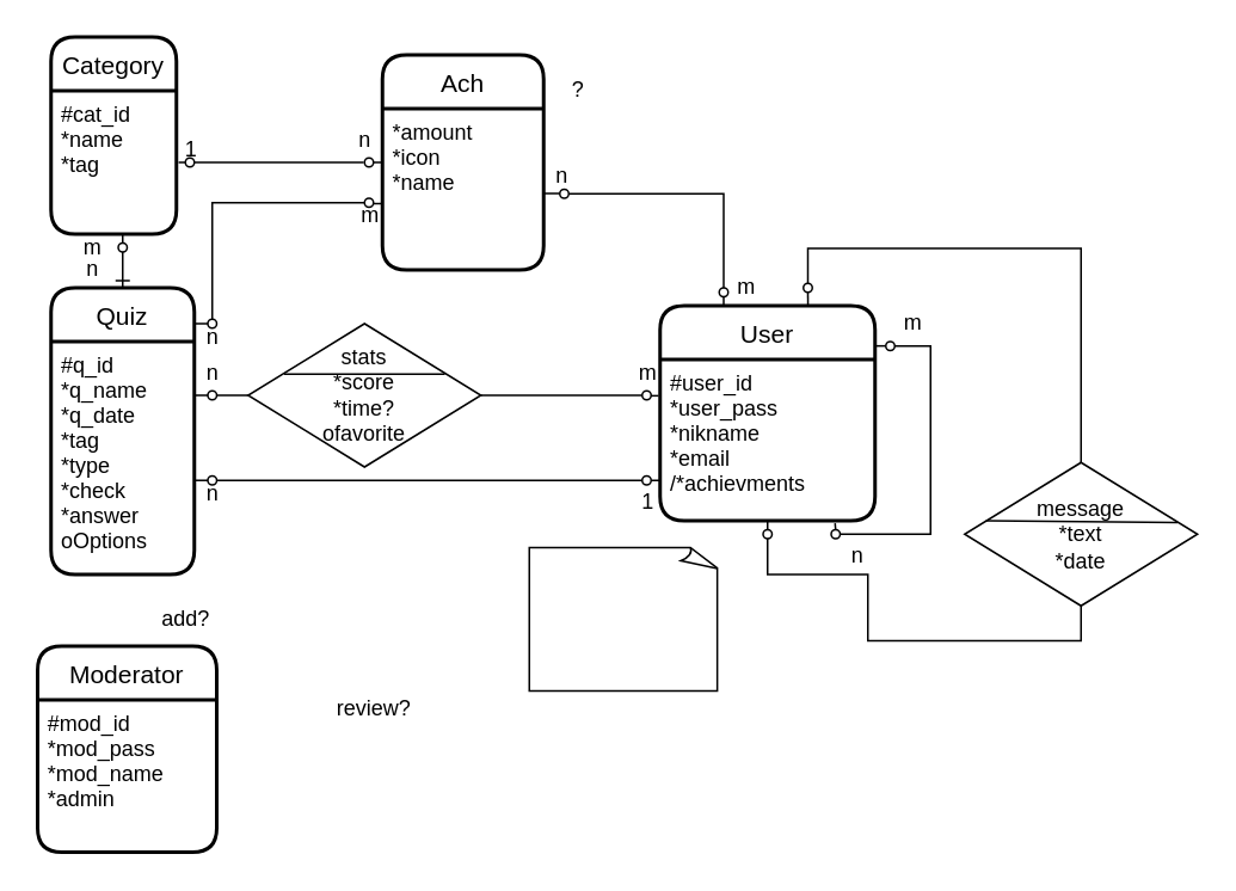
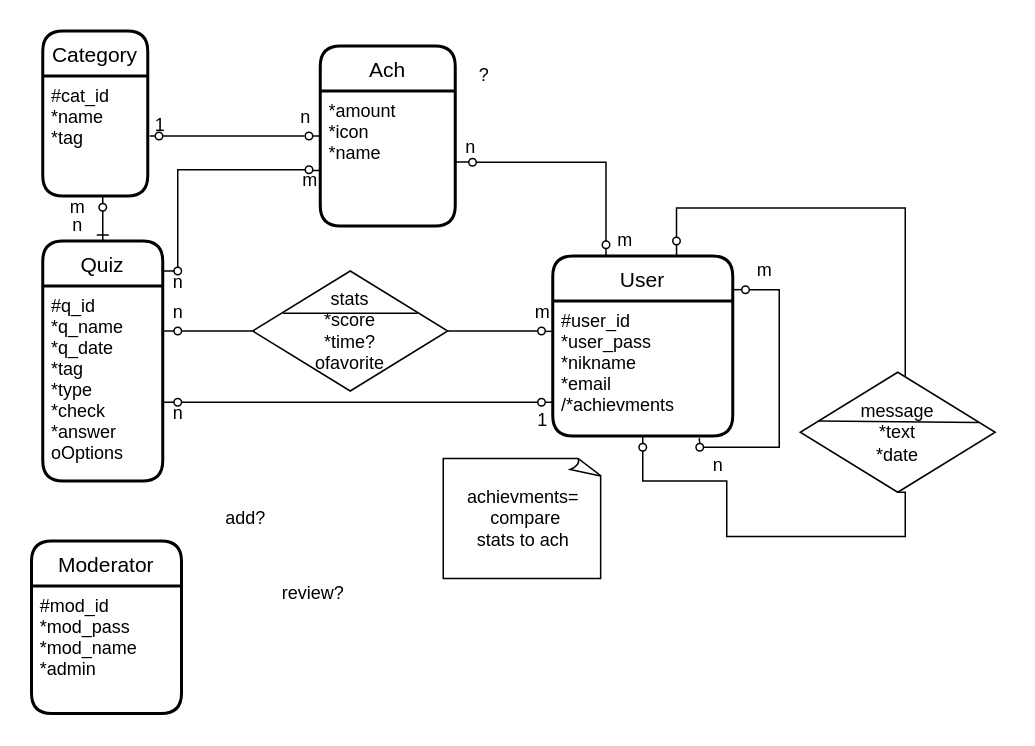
  <mxCell id="0" />
  <mxCell id="1" parent="0" />
  <mxCell id="2" style="edgeStyle=orthogonalEdgeStyle;rounded=0;orthogonalLoop=1;jettySize=auto;html=1;endArrow=none;endFill=0;entryX=1;entryY=0.5;entryDx=0;entryDy=0;" edge="1" parent="1" source="3" target="17"><mxGeometry relative="1" as="geometry"><mxPoint x="138" y="220" as="targetPoint" /><Array as="points" /></mxGeometry></mxCell>
- <mxCell id="3" value="stats&lt;br&gt;*score&lt;br&gt;*time?&lt;br&gt;ofavorite&lt;br&gt;" style="shape=rhombus;perimeter=rhombusPerimeter;whiteSpace=wrap;html=1;align=center;" vertex="1" parent="1"><mxGeometry x="138" y="180" width="130" height="80" as="geometry" /></mxCell>
+ <mxCell id="3" value="stats&lt;br&gt;*score&lt;br&gt;*time?&lt;br&gt;ofavorite&lt;br&gt;" style="shape=rhombus;perimeter=rhombusPerimeter;whiteSpace=wrap;html=1;align=center;" vertex="1" parent="1"><mxGeometry x="168" y="180" width="130" height="80" as="geometry" /></mxCell>
  <mxCell id="4" value="User" style="swimlane;childLayout=stackLayout;horizontal=1;startSize=30;horizontalStack=0;rounded=1;fontSize=14;fontStyle=0;strokeWidth=2;resizeParent=0;resizeLast=1;shadow=0;dashed=0;align=center;" vertex="1" parent="1"><mxGeometry x="368" y="170" width="120" height="120" as="geometry" /></mxCell>
  <mxCell id="5" value="#user_id&#10;*user_pass&#10;*nikname&#10;*email&#10;/*achievments" style="align=left;strokeColor=none;fillColor=none;spacingLeft=4;fontSize=12;verticalAlign=top;resizable=0;rotatable=0;part=1;" vertex="1" parent="4"><mxGeometry y="30" width="120" height="90" as="geometry" /></mxCell>
  <mxCell id="6" value="Quiz" style="swimlane;childLayout=stackLayout;horizontal=1;startSize=30;horizontalStack=0;rounded=1;fontSize=14;fontStyle=0;strokeWidth=2;resizeParent=0;resizeLast=1;shadow=0;dashed=0;align=center;" vertex="1" parent="1"><mxGeometry x="28" y="160" width="80" height="160" as="geometry" /></mxCell>
  <mxCell id="7" value="#q_id&#10;*q_name&#10;*q_date&#10;*tag&#10;*type&#10;*check&#10;*answer&#10;oOptions" style="align=left;strokeColor=none;fillColor=none;spacingLeft=4;fontSize=12;verticalAlign=top;resizable=0;rotatable=0;part=1;" vertex="1" parent="6"><mxGeometry y="30" width="80" height="130" as="geometry" /></mxCell>
  <mxCell id="8" style="edgeStyle=orthogonalEdgeStyle;rounded=0;orthogonalLoop=1;jettySize=auto;html=1;entryX=0.5;entryY=0;entryDx=0;entryDy=0;endArrow=ERone;endFill=0;startArrow=none;startFill=0;" edge="1" parent="1" source="15" target="6"><mxGeometry relative="1" as="geometry"><mxPoint x="68" y="130" as="sourcePoint" /><Array as="points"><mxPoint x="68" y="130" /><mxPoint x="68" y="130" /></Array></mxGeometry></mxCell>
  <mxCell id="9" value="" style="endArrow=none;html=1;entryX=0.845;entryY=0.353;entryDx=0;entryDy=0;exitX=0.155;exitY=0.353;exitDx=0;exitDy=0;exitPerimeter=0;entryPerimeter=0;" edge="1" parent="1" source="3" target="3"><mxGeometry width="50" height="50" relative="1" as="geometry"><mxPoint x="138" y="290" as="sourcePoint" /><mxPoint x="188" y="240" as="targetPoint" /><Array as="points" /></mxGeometry></mxCell>
  <mxCell id="10" value="n" style="text;html=1;align=center;verticalAlign=middle;resizable=0;points=[];autosize=1;" vertex="1" parent="1"><mxGeometry x="40.5" y="140" width="20" height="20" as="geometry" /></mxCell>
  <mxCell id="11" value="m" style="text;html=1;align=center;verticalAlign=middle;resizable=0;points=[];autosize=1;" vertex="1" parent="1"><mxGeometry x="35.5" y="127.5" width="30" height="20" as="geometry" /></mxCell>
  <mxCell id="12" value="Category" style="swimlane;childLayout=stackLayout;horizontal=1;startSize=30;horizontalStack=0;rounded=1;fontSize=14;fontStyle=0;strokeWidth=2;resizeParent=0;resizeLast=1;shadow=0;dashed=0;align=center;" vertex="1" parent="1"><mxGeometry x="28" y="20" width="70" height="110" as="geometry" /></mxCell>
  <mxCell id="13" value="#cat_id&#10;*name&#10;*tag" style="align=left;strokeColor=none;fillColor=none;spacingLeft=4;fontSize=12;verticalAlign=top;resizable=0;rotatable=0;part=1;" vertex="1" parent="12"><mxGeometry y="30" width="70" height="80" as="geometry" /></mxCell>
  <mxCell id="14" value="n" style="text;html=1;align=center;verticalAlign=middle;resizable=0;points=[];autosize=1;" vertex="1" parent="1"><mxGeometry x="108" y="265" width="20" height="20" as="geometry" /></mxCell>
  <mxCell id="15" value="" style="ellipse;whiteSpace=wrap;html=1;aspect=fixed;fontSize=12;" vertex="1" parent="1"><mxGeometry x="65.5" y="135" width="5" height="5" as="geometry" /></mxCell>
  <mxCell id="16" style="edgeStyle=orthogonalEdgeStyle;rounded=0;orthogonalLoop=1;jettySize=auto;html=1;entryX=1;entryY=0.273;entryDx=0;entryDy=0;entryPerimeter=0;startArrow=none;startFill=0;endArrow=none;endFill=0;fontSize=12;" edge="1" parent="1" source="17" target="7"><mxGeometry relative="1" as="geometry"><Array as="points"><mxPoint x="108" y="220" /><mxPoint x="108" y="220" /></Array></mxGeometry></mxCell>
  <mxCell id="17" value="" style="ellipse;whiteSpace=wrap;html=1;aspect=fixed;fontSize=12;" vertex="1" parent="1"><mxGeometry x="115.5" y="217.5" width="5" height="5" as="geometry" /></mxCell>
  <mxCell id="18" style="edgeStyle=orthogonalEdgeStyle;rounded=0;orthogonalLoop=1;jettySize=auto;html=1;entryX=-0.007;entryY=0.225;entryDx=0;entryDy=0;entryPerimeter=0;startArrow=none;startFill=0;endArrow=none;endFill=0;fontSize=12;" edge="1" parent="1" source="20" target="5"><mxGeometry relative="1" as="geometry"><Array as="points"><mxPoint x="367" y="220" /></Array></mxGeometry></mxCell>
  <mxCell id="19" style="edgeStyle=orthogonalEdgeStyle;rounded=0;orthogonalLoop=1;jettySize=auto;html=1;entryX=1;entryY=0.5;entryDx=0;entryDy=0;startArrow=none;startFill=0;endArrow=none;endFill=0;fontSize=12;" edge="1" parent="1" source="20" target="3"><mxGeometry relative="1" as="geometry" /></mxCell>
  <mxCell id="20" value="" style="ellipse;whiteSpace=wrap;html=1;aspect=fixed;fontSize=12;" vertex="1" parent="1"><mxGeometry x="358" y="217.5" width="5" height="5" as="geometry" /></mxCell>
  <mxCell id="21" value="" style="whiteSpace=wrap;html=1;shape=mxgraph.basic.document;fontSize=12;" vertex="1" parent="1"><mxGeometry x="295" y="305" width="106" height="80" as="geometry" /></mxCell>
+ <mxCell id="22" value="achievments=&lt;br&gt;&amp;nbsp;compare &lt;br&gt;stats to ach" style="text;html=1;align=center;verticalAlign=middle;resizable=0;points=[];autosize=1;fontSize=12;" vertex="1" parent="1"><mxGeometry x="303" y="320" width="90" height="50" as="geometry" /></mxCell>
  <mxCell id="23" value="Ach" style="swimlane;childLayout=stackLayout;horizontal=1;startSize=30;horizontalStack=0;rounded=1;fontSize=14;fontStyle=0;strokeWidth=2;resizeParent=0;resizeLast=1;shadow=0;dashed=0;align=center;" vertex="1" parent="1"><mxGeometry x="213" y="30" width="90" height="120" as="geometry" /></mxCell>
  <mxCell id="24" value="*amount&#10;*icon&#10;*name" style="align=left;strokeColor=none;fillColor=none;spacingLeft=4;fontSize=12;verticalAlign=top;resizable=0;rotatable=0;part=1;" vertex="1" parent="23"><mxGeometry y="30" width="90" height="90" as="geometry" /></mxCell>
  <mxCell id="25" value="?" style="text;html=1;align=center;verticalAlign=middle;resizable=0;points=[];autosize=1;fontSize=12;" vertex="1" parent="1"><mxGeometry x="312" y="40" width="20" height="20" as="geometry" /></mxCell>
  <mxCell id="26" value="Moderator" style="swimlane;childLayout=stackLayout;horizontal=1;startSize=30;horizontalStack=0;rounded=1;fontSize=14;fontStyle=0;strokeWidth=2;resizeParent=0;resizeLast=1;shadow=0;dashed=0;align=center;" vertex="1" parent="1"><mxGeometry x="20.5" y="360" width="100" height="115" as="geometry" /></mxCell>
  <mxCell id="27" value="#mod_id&#10;*mod_pass&#10;*mod_name&#10;*admin" style="align=left;strokeColor=none;fillColor=none;spacingLeft=4;fontSize=12;verticalAlign=top;resizable=0;rotatable=0;part=1;" vertex="1" parent="26"><mxGeometry y="30" width="100" height="85" as="geometry" /></mxCell>
- <mxCell id="28" value="add?" style="text;html=1;align=center;verticalAlign=middle;resizable=0;points=[];autosize=1;fontSize=12;" vertex="1" parent="1"><mxGeometry x="83" y="335" width="40" height="20" as="geometry" /></mxCell>
+ <mxCell id="28" value="add?" style="text;html=1;align=center;verticalAlign=middle;resizable=0;points=[];autosize=1;fontSize=12;" vertex="1" parent="1"><mxGeometry x="143" y="335" width="40" height="20" as="geometry" /></mxCell>
  <mxCell id="29" value="review?" style="text;html=1;align=center;verticalAlign=middle;resizable=0;points=[];autosize=1;fontSize=12;" vertex="1" parent="1"><mxGeometry x="178" y="385" width="60" height="20" as="geometry" /></mxCell>
  <mxCell id="30" value="m" style="text;html=1;align=center;verticalAlign=middle;resizable=0;points=[];autosize=1;fontSize=12;" vertex="1" parent="1"><mxGeometry x="494" y="170" width="30" height="20" as="geometry" /></mxCell>
  <mxCell id="31" style="edgeStyle=orthogonalEdgeStyle;rounded=0;orthogonalLoop=1;jettySize=auto;html=1;entryX=0.998;entryY=0.187;entryDx=0;entryDy=0;entryPerimeter=0;startArrow=none;startFill=0;endArrow=none;endFill=0;fontSize=12;" edge="1" parent="1" source="32" target="4"><mxGeometry relative="1" as="geometry"><Array as="points"><mxPoint x="488" y="193" /></Array></mxGeometry></mxCell>
  <mxCell id="32" value="" style="ellipse;whiteSpace=wrap;html=1;aspect=fixed;fontSize=12;" vertex="1" parent="1"><mxGeometry x="494" y="190" width="5" height="5" as="geometry" /></mxCell>
  <mxCell id="33" style="edgeStyle=orthogonalEdgeStyle;rounded=0;orthogonalLoop=1;jettySize=auto;html=1;entryX=0.814;entryY=1.016;entryDx=0;entryDy=0;entryPerimeter=0;startArrow=none;startFill=0;endArrow=none;endFill=0;fontSize=12;" edge="1" parent="1" source="35" target="5"><mxGeometry relative="1" as="geometry"><Array as="points"><mxPoint x="466" y="291" /><mxPoint x="466" y="291" /></Array></mxGeometry></mxCell>
  <mxCell id="34" style="edgeStyle=orthogonalEdgeStyle;rounded=0;orthogonalLoop=1;jettySize=auto;html=1;entryX=1;entryY=0.5;entryDx=0;entryDy=0;startArrow=none;startFill=0;endArrow=none;endFill=0;fontSize=12;" edge="1" parent="1" source="35" target="32"><mxGeometry relative="1" as="geometry" /></mxCell>
  <mxCell id="35" value="" style="ellipse;whiteSpace=wrap;html=1;aspect=fixed;fontSize=12;" vertex="1" parent="1"><mxGeometry x="463.5" y="295" width="5" height="5" as="geometry" /></mxCell>
  <mxCell id="36" value="n" style="text;html=1;align=center;verticalAlign=middle;resizable=0;points=[];autosize=1;fontSize=12;" vertex="1" parent="1"><mxGeometry x="468" y="300" width="20" height="20" as="geometry" /></mxCell>
  <mxCell id="37" style="edgeStyle=orthogonalEdgeStyle;rounded=0;orthogonalLoop=1;jettySize=auto;html=1;entryX=0.5;entryY=0;entryDx=0;entryDy=0;startArrow=none;startFill=0;endArrow=none;endFill=0;fontSize=12;" edge="1" parent="1" source="38" target="71"><mxGeometry relative="1" as="geometry"><Array as="points"><mxPoint x="603" y="138" /><mxPoint x="450" y="138" /></Array></mxGeometry></mxCell>
- <mxCell id="38" value="message&lt;br&gt;*text&lt;br&gt;*date&lt;br&gt;" style="shape=rhombus;perimeter=rhombusPerimeter;whiteSpace=wrap;html=1;align=center;" vertex="1" parent="1"><mxGeometry x="538" y="257.5" width="130" height="80" as="geometry" /></mxCell>
+ <mxCell id="38" value="message&lt;br&gt;*text&lt;br&gt;*date&lt;br&gt;" style="shape=rhombus;perimeter=rhombusPerimeter;whiteSpace=wrap;html=1;align=center;" vertex="1" parent="1"><mxGeometry x="533" y="247.5" width="130" height="80" as="geometry" /></mxCell>
  <mxCell id="39" value="" style="endArrow=none;html=1;entryX=0.915;entryY=0.418;entryDx=0;entryDy=0;exitX=0.092;exitY=0.407;exitDx=0;exitDy=0;exitPerimeter=0;entryPerimeter=0;" edge="1" parent="1" source="38" target="38"><mxGeometry width="50" height="50" relative="1" as="geometry"><mxPoint x="578.15" y="222.5" as="sourcePoint" /><mxPoint x="667.85" y="222.5" as="targetPoint" /><Array as="points" /></mxGeometry></mxCell>
  <mxCell id="40" style="edgeStyle=orthogonalEdgeStyle;rounded=0;orthogonalLoop=1;jettySize=auto;html=1;entryX=0;entryY=0.75;entryDx=0;entryDy=0;startArrow=none;startFill=0;endArrow=none;endFill=0;fontSize=12;" edge="1" parent="1" source="41" target="5"><mxGeometry relative="1" as="geometry"><Array as="points"><mxPoint x="368" y="268" /><mxPoint x="368" y="268" /></Array></mxGeometry></mxCell>
  <mxCell id="41" value="" style="ellipse;whiteSpace=wrap;html=1;aspect=fixed;fontSize=12;" vertex="1" parent="1"><mxGeometry x="358" y="265" width="5" height="5" as="geometry" /></mxCell>
  <mxCell id="42" style="edgeStyle=orthogonalEdgeStyle;rounded=0;orthogonalLoop=1;jettySize=auto;html=1;entryX=0;entryY=0.5;entryDx=0;entryDy=0;startArrow=none;startFill=0;endArrow=none;endFill=0;fontSize=12;" edge="1" parent="1" source="44" target="41"><mxGeometry relative="1" as="geometry" /></mxCell>
  <mxCell id="43" style="edgeStyle=orthogonalEdgeStyle;rounded=0;orthogonalLoop=1;jettySize=auto;html=1;entryX=1;entryY=0.596;entryDx=0;entryDy=0;entryPerimeter=0;startArrow=none;startFill=0;endArrow=none;endFill=0;fontSize=12;" edge="1" parent="1" source="44" target="7"><mxGeometry relative="1" as="geometry"><Array as="points"><mxPoint x="108" y="267" /><mxPoint x="108" y="267" /></Array></mxGeometry></mxCell>
  <mxCell id="44" value="" style="ellipse;whiteSpace=wrap;html=1;aspect=fixed;fontSize=12;" vertex="1" parent="1"><mxGeometry x="115.5" y="265" width="5" height="5" as="geometry" /></mxCell>
  <mxCell id="45" value="1" style="text;html=1;align=center;verticalAlign=middle;resizable=0;points=[];autosize=1;fontSize=12;" vertex="1" parent="1"><mxGeometry x="350.5" y="270" width="20" height="20" as="geometry" /></mxCell>
  <mxCell id="46" value="m" style="text;html=1;align=center;verticalAlign=middle;resizable=0;points=[];autosize=1;fontSize=12;" vertex="1" parent="1"><mxGeometry x="345.5" y="197.5" width="30" height="20" as="geometry" /></mxCell>
  <mxCell id="47" value="n" style="text;html=1;align=center;verticalAlign=middle;resizable=0;points=[];autosize=1;fontSize=12;" vertex="1" parent="1"><mxGeometry x="108" y="197.5" width="20" height="20" as="geometry" /></mxCell>
  <mxCell id="48" style="edgeStyle=orthogonalEdgeStyle;rounded=0;orthogonalLoop=1;jettySize=auto;html=1;startArrow=none;startFill=0;endArrow=none;endFill=0;fontSize=12;" edge="1" parent="1" source="50"><mxGeometry relative="1" as="geometry"><mxPoint x="213" y="113" as="targetPoint" /><Array as="points"><mxPoint x="213" y="112" /></Array></mxGeometry></mxCell>
  <mxCell id="49" style="edgeStyle=orthogonalEdgeStyle;rounded=0;orthogonalLoop=1;jettySize=auto;html=1;entryX=0.5;entryY=0;entryDx=0;entryDy=0;startArrow=none;startFill=0;endArrow=none;endFill=0;fontSize=12;" edge="1" parent="1" source="50" target="52"><mxGeometry relative="1" as="geometry" /></mxCell>
  <mxCell id="50" value="" style="ellipse;whiteSpace=wrap;html=1;aspect=fixed;fontSize=12;" vertex="1" parent="1"><mxGeometry x="203" y="110" width="5" height="5" as="geometry" /></mxCell>
  <mxCell id="51" style="edgeStyle=orthogonalEdgeStyle;rounded=0;orthogonalLoop=1;jettySize=auto;html=1;entryX=1;entryY=0.125;entryDx=0;entryDy=0;entryPerimeter=0;startArrow=none;startFill=0;endArrow=none;endFill=0;fontSize=12;" edge="1" parent="1" source="52" target="6"><mxGeometry relative="1" as="geometry"><Array as="points"><mxPoint x="108" y="180" /><mxPoint x="108" y="180" /></Array></mxGeometry></mxCell>
  <mxCell id="52" value="" style="ellipse;whiteSpace=wrap;html=1;aspect=fixed;fontSize=12;" vertex="1" parent="1"><mxGeometry x="115.5" y="177.5" width="5" height="5" as="geometry" /></mxCell>
  <mxCell id="53" value="m" style="text;html=1;align=center;verticalAlign=middle;resizable=0;points=[];autosize=1;fontSize=12;" vertex="1" parent="1"><mxGeometry x="190.5" y="110" width="30" height="20" as="geometry" /></mxCell>
  <mxCell id="54" value="n" style="text;html=1;align=center;verticalAlign=middle;resizable=0;points=[];autosize=1;fontSize=12;" vertex="1" parent="1"><mxGeometry x="108" y="177.5" width="20" height="20" as="geometry" /></mxCell>
  <mxCell id="55" style="edgeStyle=orthogonalEdgeStyle;rounded=0;orthogonalLoop=1;jettySize=auto;html=1;entryX=1.017;entryY=0.5;entryDx=0;entryDy=0;entryPerimeter=0;startArrow=none;startFill=0;endArrow=none;endFill=0;fontSize=12;" edge="1" parent="1" source="57" target="13"><mxGeometry relative="1" as="geometry"><Array as="points"><mxPoint x="99" y="90" /><mxPoint x="99" y="90" /></Array></mxGeometry></mxCell>
  <mxCell id="56" style="edgeStyle=orthogonalEdgeStyle;rounded=0;orthogonalLoop=1;jettySize=auto;html=1;startArrow=none;startFill=0;endArrow=none;endFill=0;fontSize=12;entryX=-0.089;entryY=0.5;entryDx=0;entryDy=0;entryPerimeter=0;" edge="1" parent="1" source="57" target="58"><mxGeometry relative="1" as="geometry"><mxPoint x="198.232" y="90" as="targetPoint" /></mxGeometry></mxCell>
  <mxCell id="57" value="" style="ellipse;whiteSpace=wrap;html=1;aspect=fixed;fontSize=12;" vertex="1" parent="1"><mxGeometry x="103" y="87.5" width="5" height="5" as="geometry" /></mxCell>
  <mxCell id="58" value="" style="ellipse;whiteSpace=wrap;html=1;aspect=fixed;fontSize=12;" vertex="1" parent="1"><mxGeometry x="203" y="87.5" width="5" height="5" as="geometry" /></mxCell>
  <mxCell id="59" style="edgeStyle=orthogonalEdgeStyle;rounded=0;orthogonalLoop=1;jettySize=auto;html=1;startArrow=none;startFill=0;endArrow=none;endFill=0;fontSize=12;" edge="1" parent="1" source="58"><mxGeometry relative="1" as="geometry"><mxPoint x="208" y="90" as="targetPoint" /><Array as="points"><mxPoint x="208" y="90" /><mxPoint x="208" y="90" /></Array></mxGeometry></mxCell>
  <mxCell id="60" value="" style="endArrow=none;html=1;fontSize=12;exitX=1;exitY=0.5;exitDx=0;exitDy=0;entryX=0;entryY=0.5;entryDx=0;entryDy=0;" edge="1" parent="1" source="58" target="23"><mxGeometry width="50" height="50" relative="1" as="geometry"><mxPoint x="208" y="140" as="sourcePoint" /><mxPoint x="208" y="90" as="targetPoint" /><Array as="points" /></mxGeometry></mxCell>
  <mxCell id="61" value="n" style="text;html=1;align=center;verticalAlign=middle;resizable=0;points=[];autosize=1;fontSize=12;" vertex="1" parent="1"><mxGeometry x="193" y="67.5" width="20" height="20" as="geometry" /></mxCell>
  <mxCell id="62" value="1" style="text;html=1;align=center;verticalAlign=middle;resizable=0;points=[];autosize=1;fontSize=12;" vertex="1" parent="1"><mxGeometry x="95.5" y="72.5" width="20" height="20" as="geometry" /></mxCell>
  <mxCell id="63" style="edgeStyle=orthogonalEdgeStyle;rounded=0;orthogonalLoop=1;jettySize=auto;html=1;startArrow=none;startFill=0;endArrow=none;endFill=0;fontSize=12;entryX=1.004;entryY=0.526;entryDx=0;entryDy=0;entryPerimeter=0;" edge="1" parent="1" source="65" target="24"><mxGeometry relative="1" as="geometry"><mxPoint x="308" y="107.5" as="targetPoint" /><Array as="points"><mxPoint x="308" y="108" /></Array></mxGeometry></mxCell>
  <mxCell id="64" style="edgeStyle=orthogonalEdgeStyle;rounded=0;orthogonalLoop=1;jettySize=auto;html=1;entryX=0.5;entryY=0;entryDx=0;entryDy=0;startArrow=none;startFill=0;endArrow=none;endFill=0;fontSize=12;" edge="1" parent="1" source="65" target="67"><mxGeometry relative="1" as="geometry" /></mxCell>
  <mxCell id="65" value="" style="ellipse;whiteSpace=wrap;html=1;aspect=fixed;fontSize=12;" vertex="1" parent="1"><mxGeometry x="312" y="105" width="5" height="5" as="geometry" /></mxCell>
  <mxCell id="66" style="edgeStyle=orthogonalEdgeStyle;rounded=0;orthogonalLoop=1;jettySize=auto;html=1;entryX=0.296;entryY=0;entryDx=0;entryDy=0;entryPerimeter=0;startArrow=none;startFill=0;endArrow=none;endFill=0;fontSize=12;" edge="1" parent="1" source="67" target="4"><mxGeometry relative="1" as="geometry"><Array as="points"><mxPoint x="404" y="170" /><mxPoint x="404" y="170" /></Array></mxGeometry></mxCell>
  <mxCell id="67" value="" style="ellipse;whiteSpace=wrap;html=1;aspect=fixed;fontSize=12;" vertex="1" parent="1"><mxGeometry x="401" y="160" width="5" height="5" as="geometry" /></mxCell>
  <mxCell id="68" value="m" style="text;html=1;align=center;verticalAlign=middle;resizable=0;points=[];autosize=1;fontSize=12;" vertex="1" parent="1"><mxGeometry x="401" y="150" width="30" height="20" as="geometry" /></mxCell>
  <mxCell id="69" value="n" style="text;html=1;align=center;verticalAlign=middle;resizable=0;points=[];autosize=1;fontSize=12;" vertex="1" parent="1"><mxGeometry x="303" y="87.5" width="20" height="20" as="geometry" /></mxCell>
  <mxCell id="70" style="edgeStyle=orthogonalEdgeStyle;rounded=0;orthogonalLoop=1;jettySize=auto;html=1;entryX=0.688;entryY=0;entryDx=0;entryDy=0;entryPerimeter=0;startArrow=none;startFill=0;endArrow=none;endFill=0;fontSize=12;" edge="1" parent="1" source="71" target="4"><mxGeometry relative="1" as="geometry"><Array as="points"><mxPoint x="451" y="170" /><mxPoint x="451" y="170" /></Array></mxGeometry></mxCell>
  <mxCell id="71" value="" style="ellipse;whiteSpace=wrap;html=1;aspect=fixed;fontSize=12;" vertex="1" parent="1"><mxGeometry x="448" y="157.5" width="5" height="5" as="geometry" /></mxCell>
  <mxCell id="72" style="edgeStyle=orthogonalEdgeStyle;rounded=0;orthogonalLoop=1;jettySize=auto;html=1;startArrow=none;startFill=0;endArrow=none;endFill=0;fontSize=12;" edge="1" parent="1" source="74"><mxGeometry relative="1" as="geometry"><mxPoint x="428" y="290" as="targetPoint" /><Array as="points"><mxPoint x="428" y="290" /><mxPoint x="428" y="290" /></Array></mxGeometry></mxCell>
  <mxCell id="73" style="edgeStyle=orthogonalEdgeStyle;rounded=0;orthogonalLoop=1;jettySize=auto;html=1;entryX=0.5;entryY=1;entryDx=0;entryDy=0;startArrow=none;startFill=0;endArrow=none;endFill=0;fontSize=12;" edge="1" parent="1" source="74" target="38"><mxGeometry relative="1" as="geometry"><Array as="points"><mxPoint x="428" y="320" /><mxPoint x="484" y="320" /><mxPoint x="484" y="357" /><mxPoint x="603" y="357" /></Array></mxGeometry></mxCell>
  <mxCell id="74" value="" style="ellipse;whiteSpace=wrap;html=1;aspect=fixed;fontSize=12;" vertex="1" parent="1"><mxGeometry x="425.5" y="295" width="5" height="5" as="geometry" /></mxCell>
